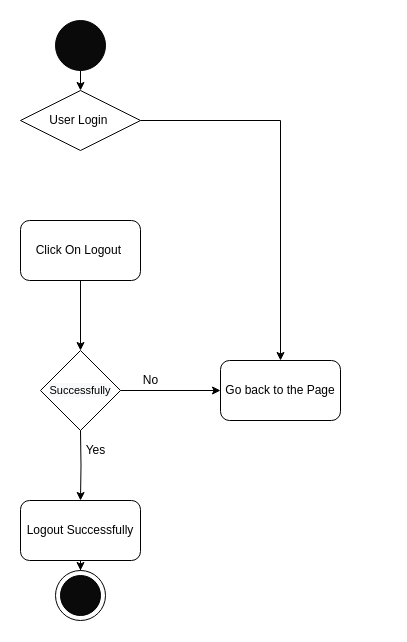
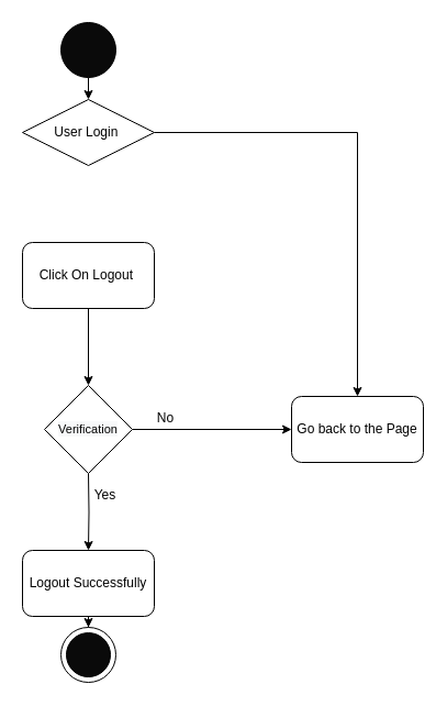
  <mxCell id="0" />
  <mxCell id="1" parent="0" />
  <mxCell id="2" style="edgeStyle=orthogonalEdgeStyle;rounded=0;orthogonalLoop=1;jettySize=auto;html=1;exitX=0.5;exitY=1;exitDx=0;exitDy=0;entryX=0.5;entryY=0;entryDx=0;entryDy=0;" edge="1" parent="1" source="3" target="5"><mxGeometry relative="1" as="geometry" /></mxCell>
  <mxCell id="3" value="" style="ellipse;whiteSpace=wrap;html=1;aspect=fixed;fillColor=#0A0A0A;" vertex="1" parent="1"><mxGeometry x="55" y="20" width="50" height="50" as="geometry" /></mxCell>
  <mxCell id="4" value="" style="edgeStyle=orthogonalEdgeStyle;rounded=0;orthogonalLoop=1;jettySize=auto;html=1;" edge="1" parent="1" source="5" target="10"><mxGeometry relative="1" as="geometry" /></mxCell>
  <mxCell id="5" value="User Login&amp;nbsp;" style="rhombus;whiteSpace=wrap;html=1;fillColor=#FFFFFF;" vertex="1" parent="1"><mxGeometry x="20" y="90" width="120" height="60" as="geometry" /></mxCell>
  <mxCell id="6" value="" style="edgeStyle=orthogonalEdgeStyle;rounded=0;orthogonalLoop=1;jettySize=auto;html=1;" edge="1" parent="1" target="9"><mxGeometry relative="1" as="geometry"><mxPoint x="80" y="430" as="sourcePoint" /></mxGeometry></mxCell>
  <mxCell id="7" value="" style="edgeStyle=orthogonalEdgeStyle;rounded=0;orthogonalLoop=1;jettySize=auto;html=1;exitX=1;exitY=0.5;exitDx=0;exitDy=0;" edge="1" parent="1" source="17" target="10"><mxGeometry relative="1" as="geometry"><mxPoint x="140" y="400" as="sourcePoint" /></mxGeometry></mxCell>
  <mxCell id="8" style="edgeStyle=orthogonalEdgeStyle;rounded=0;orthogonalLoop=1;jettySize=auto;html=1;exitX=0.5;exitY=1;exitDx=0;exitDy=0;" edge="1" parent="1" source="9" target="13"><mxGeometry relative="1" as="geometry" /></mxCell>
  <mxCell id="9" value="Logout Successfully" style="whiteSpace=wrap;html=1;fillColor=#FFFFFF;rounded=1;" vertex="1" parent="1"><mxGeometry x="20" y="500" width="120" height="60" as="geometry" /></mxCell>
- <mxCell id="10" value="Go back to the Page" style="whiteSpace=wrap;html=1;fillColor=#FFFFFF;rounded=1;" vertex="1" parent="1"><mxGeometry x="220" y="360" width="120" height="60" as="geometry" /></mxCell>
+ <mxCell id="10" value="Go back to the Page" style="whiteSpace=wrap;html=1;fillColor=#FFFFFF;rounded=1;" vertex="1" parent="1"><mxGeometry x="265" y="360" width="120" height="60" as="geometry" /></mxCell>
  <mxCell id="11" value="No" style="text;html=1;align=center;verticalAlign=middle;resizable=0;points=[];autosize=1;strokeColor=none;fillColor=none;" vertex="1" parent="1"><mxGeometry x="135" y="370" width="30" height="20" as="geometry" /></mxCell>
  <mxCell id="12" value="Yes" style="text;html=1;align=center;verticalAlign=middle;resizable=0;points=[];autosize=1;strokeColor=none;fillColor=none;" vertex="1" parent="1"><mxGeometry x="75" y="440" width="40" height="20" as="geometry" /></mxCell>
  <mxCell id="13" value="" style="ellipse;whiteSpace=wrap;html=1;aspect=fixed;fillColor=#FFFFFF;" vertex="1" parent="1"><mxGeometry x="55" y="570" width="50" height="50" as="geometry" /></mxCell>
  <mxCell id="14" value="" style="ellipse;whiteSpace=wrap;html=1;aspect=fixed;fillColor=#0A0A0A;" vertex="1" parent="1"><mxGeometry x="60" y="575" width="40" height="40" as="geometry" /></mxCell>
  <mxCell id="15" style="edgeStyle=orthogonalEdgeStyle;rounded=0;orthogonalLoop=1;jettySize=auto;html=1;exitX=0.5;exitY=1;exitDx=0;exitDy=0;" edge="1" parent="1" source="16" target="17"><mxGeometry relative="1" as="geometry" /></mxCell>
  <mxCell id="16" value="Click On Logout&amp;nbsp;" style="whiteSpace=wrap;html=1;fillColor=#FFFFFF;rounded=1;" vertex="1" parent="1"><mxGeometry x="20" y="220" width="120" height="60" as="geometry" /></mxCell>
- <mxCell id="17" value="&lt;span style=&quot;color: rgb(0 , 0 , 0) ; font-family: &amp;#34;helvetica&amp;#34; ; font-style: normal ; font-weight: 400 ; letter-spacing: normal ; text-align: center ; text-indent: 0px ; text-transform: none ; word-spacing: 0px ; background-color: rgb(248 , 249 , 250) ; display: inline ; float: none&quot;&gt;&lt;font style=&quot;font-size: 11px&quot;&gt;Successfully&lt;/font&gt;&lt;/span&gt;" style="rhombus;whiteSpace=wrap;html=1;fillColor=#FFFFFF;" vertex="1" parent="1"><mxGeometry x="40" y="350" width="80" height="80" as="geometry" /></mxCell>
+ <mxCell id="17" value="&lt;span style=&quot;color: rgb(0 , 0 , 0) ; font-family: &amp;#34;helvetica&amp;#34; ; font-style: normal ; font-weight: 400 ; letter-spacing: normal ; text-align: center ; text-indent: 0px ; text-transform: none ; word-spacing: 0px ; background-color: rgb(248 , 249 , 250) ; display: inline ; float: none&quot;&gt;&lt;font style=&quot;font-size: 11px&quot;&gt;Verification&lt;/font&gt;&lt;/span&gt;" style="rhombus;whiteSpace=wrap;html=1;fillColor=#FFFFFF;" vertex="1" parent="1"><mxGeometry x="40" y="350" width="80" height="80" as="geometry" /></mxCell>
